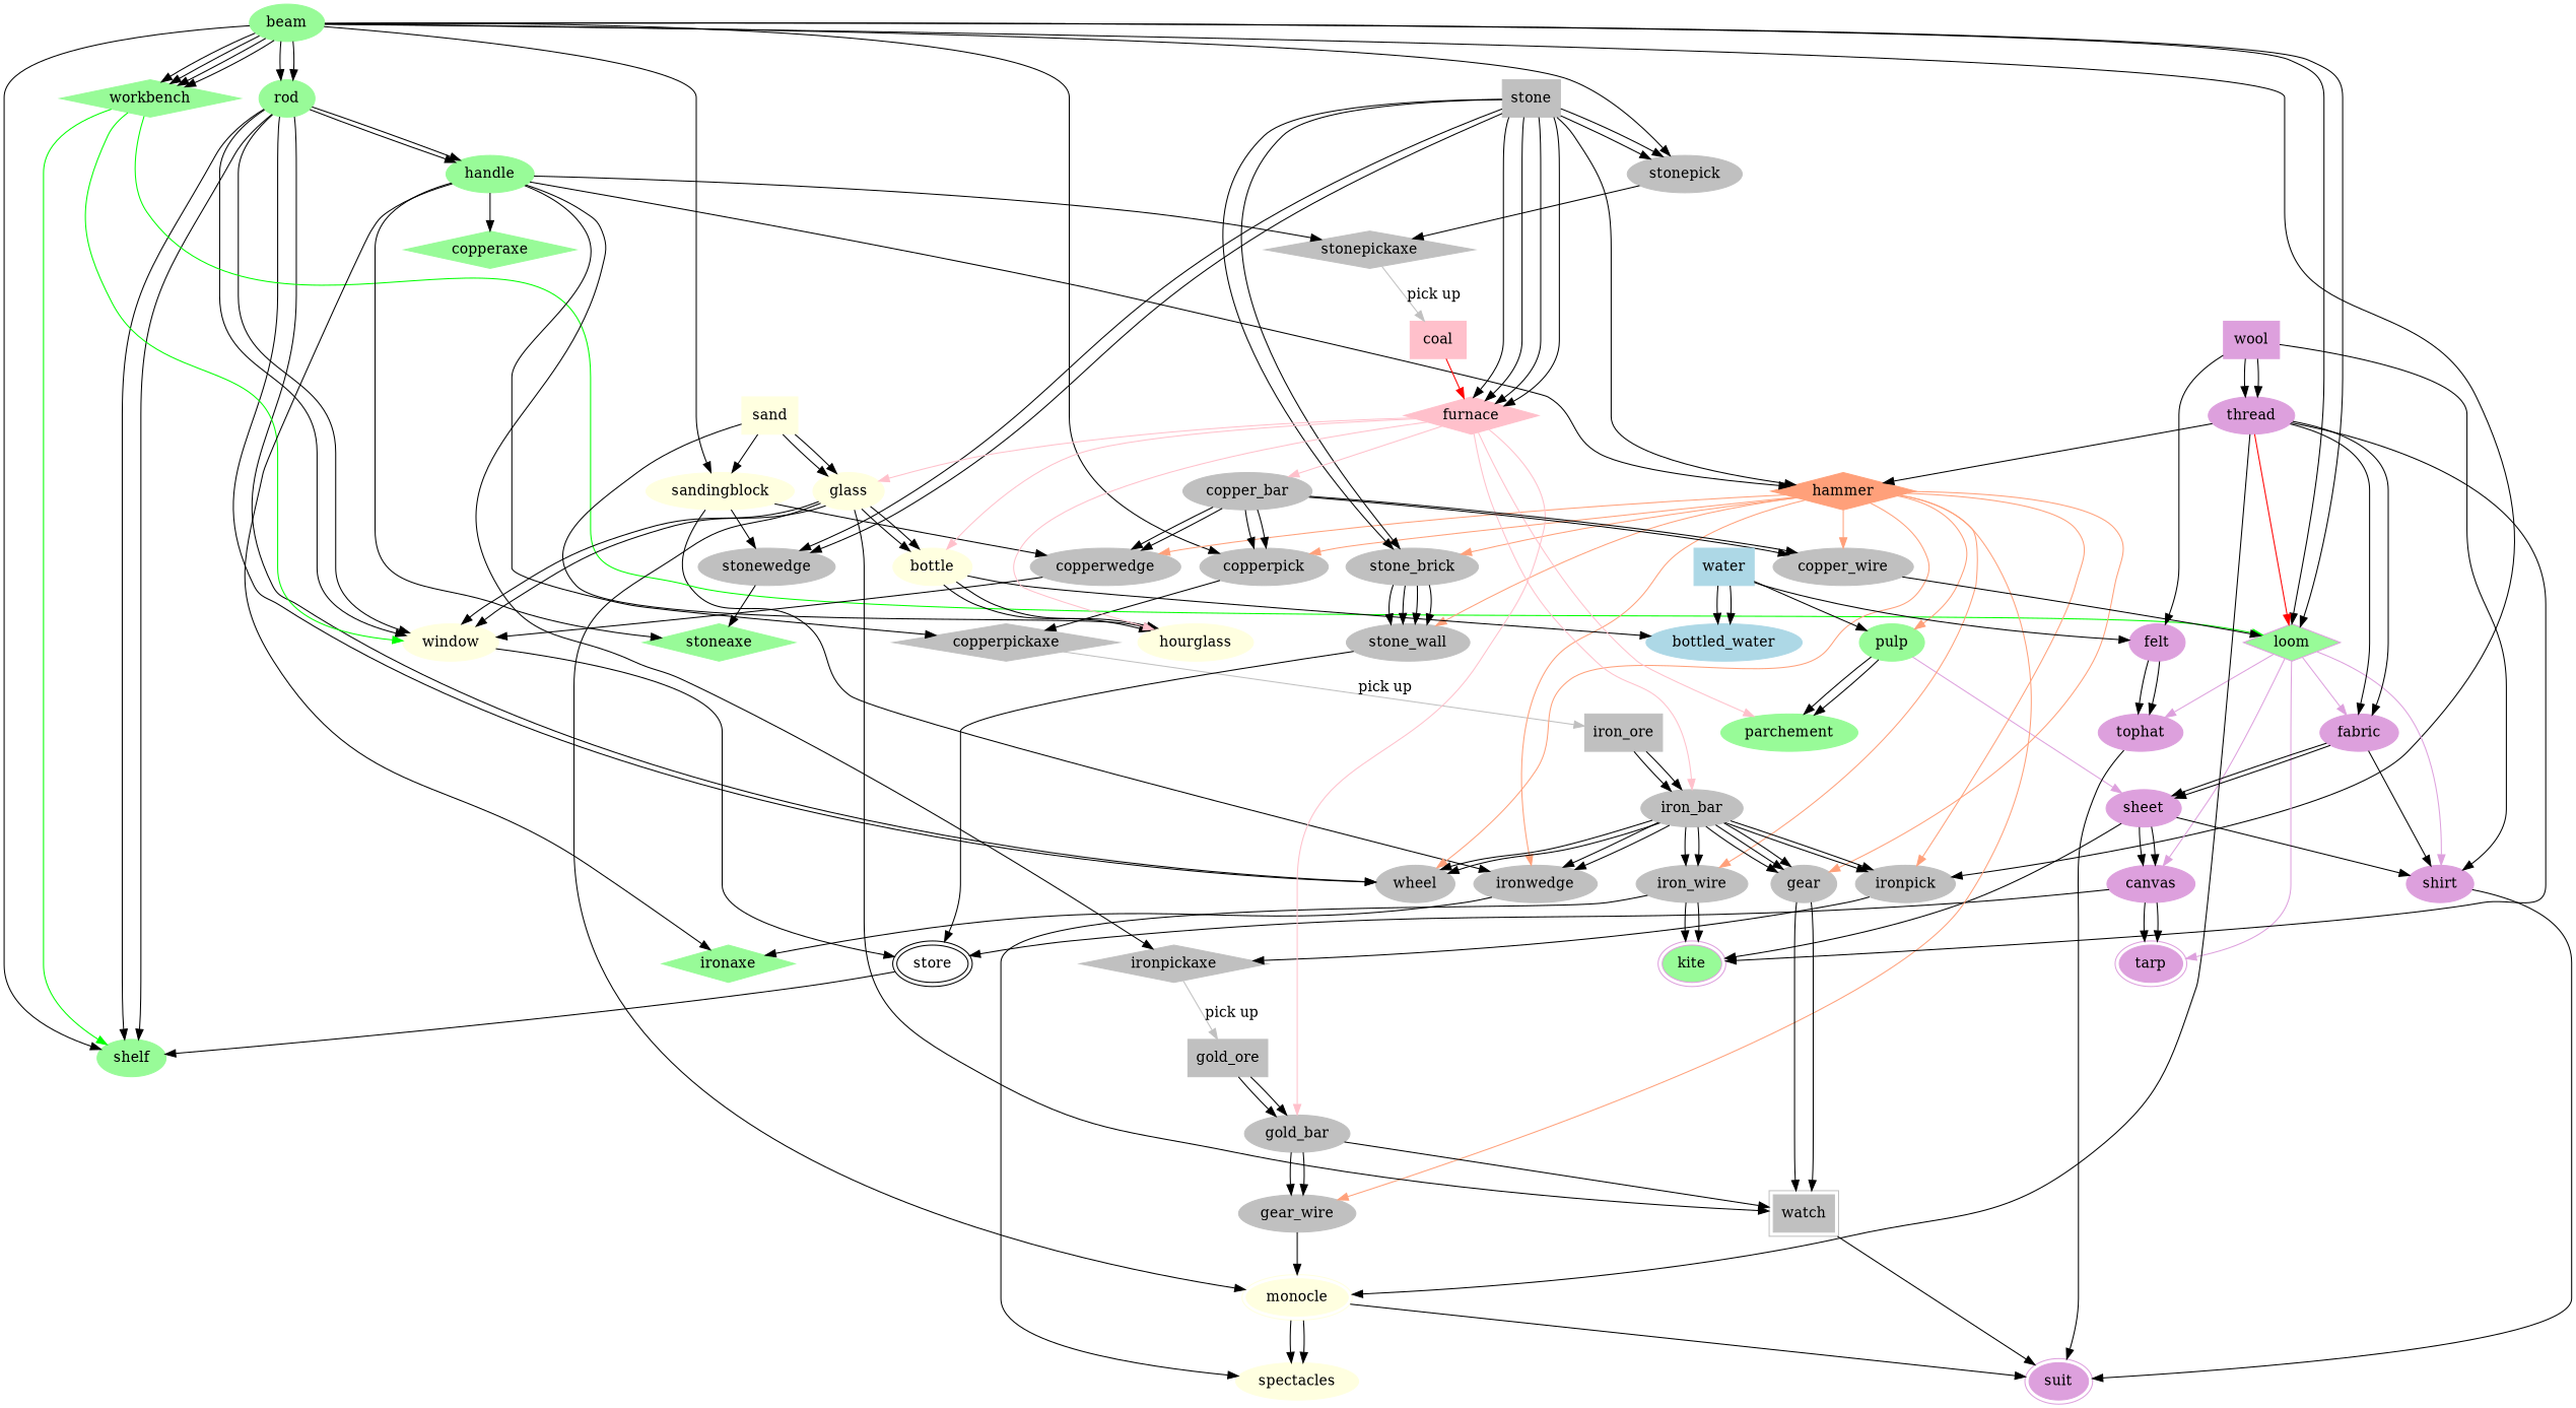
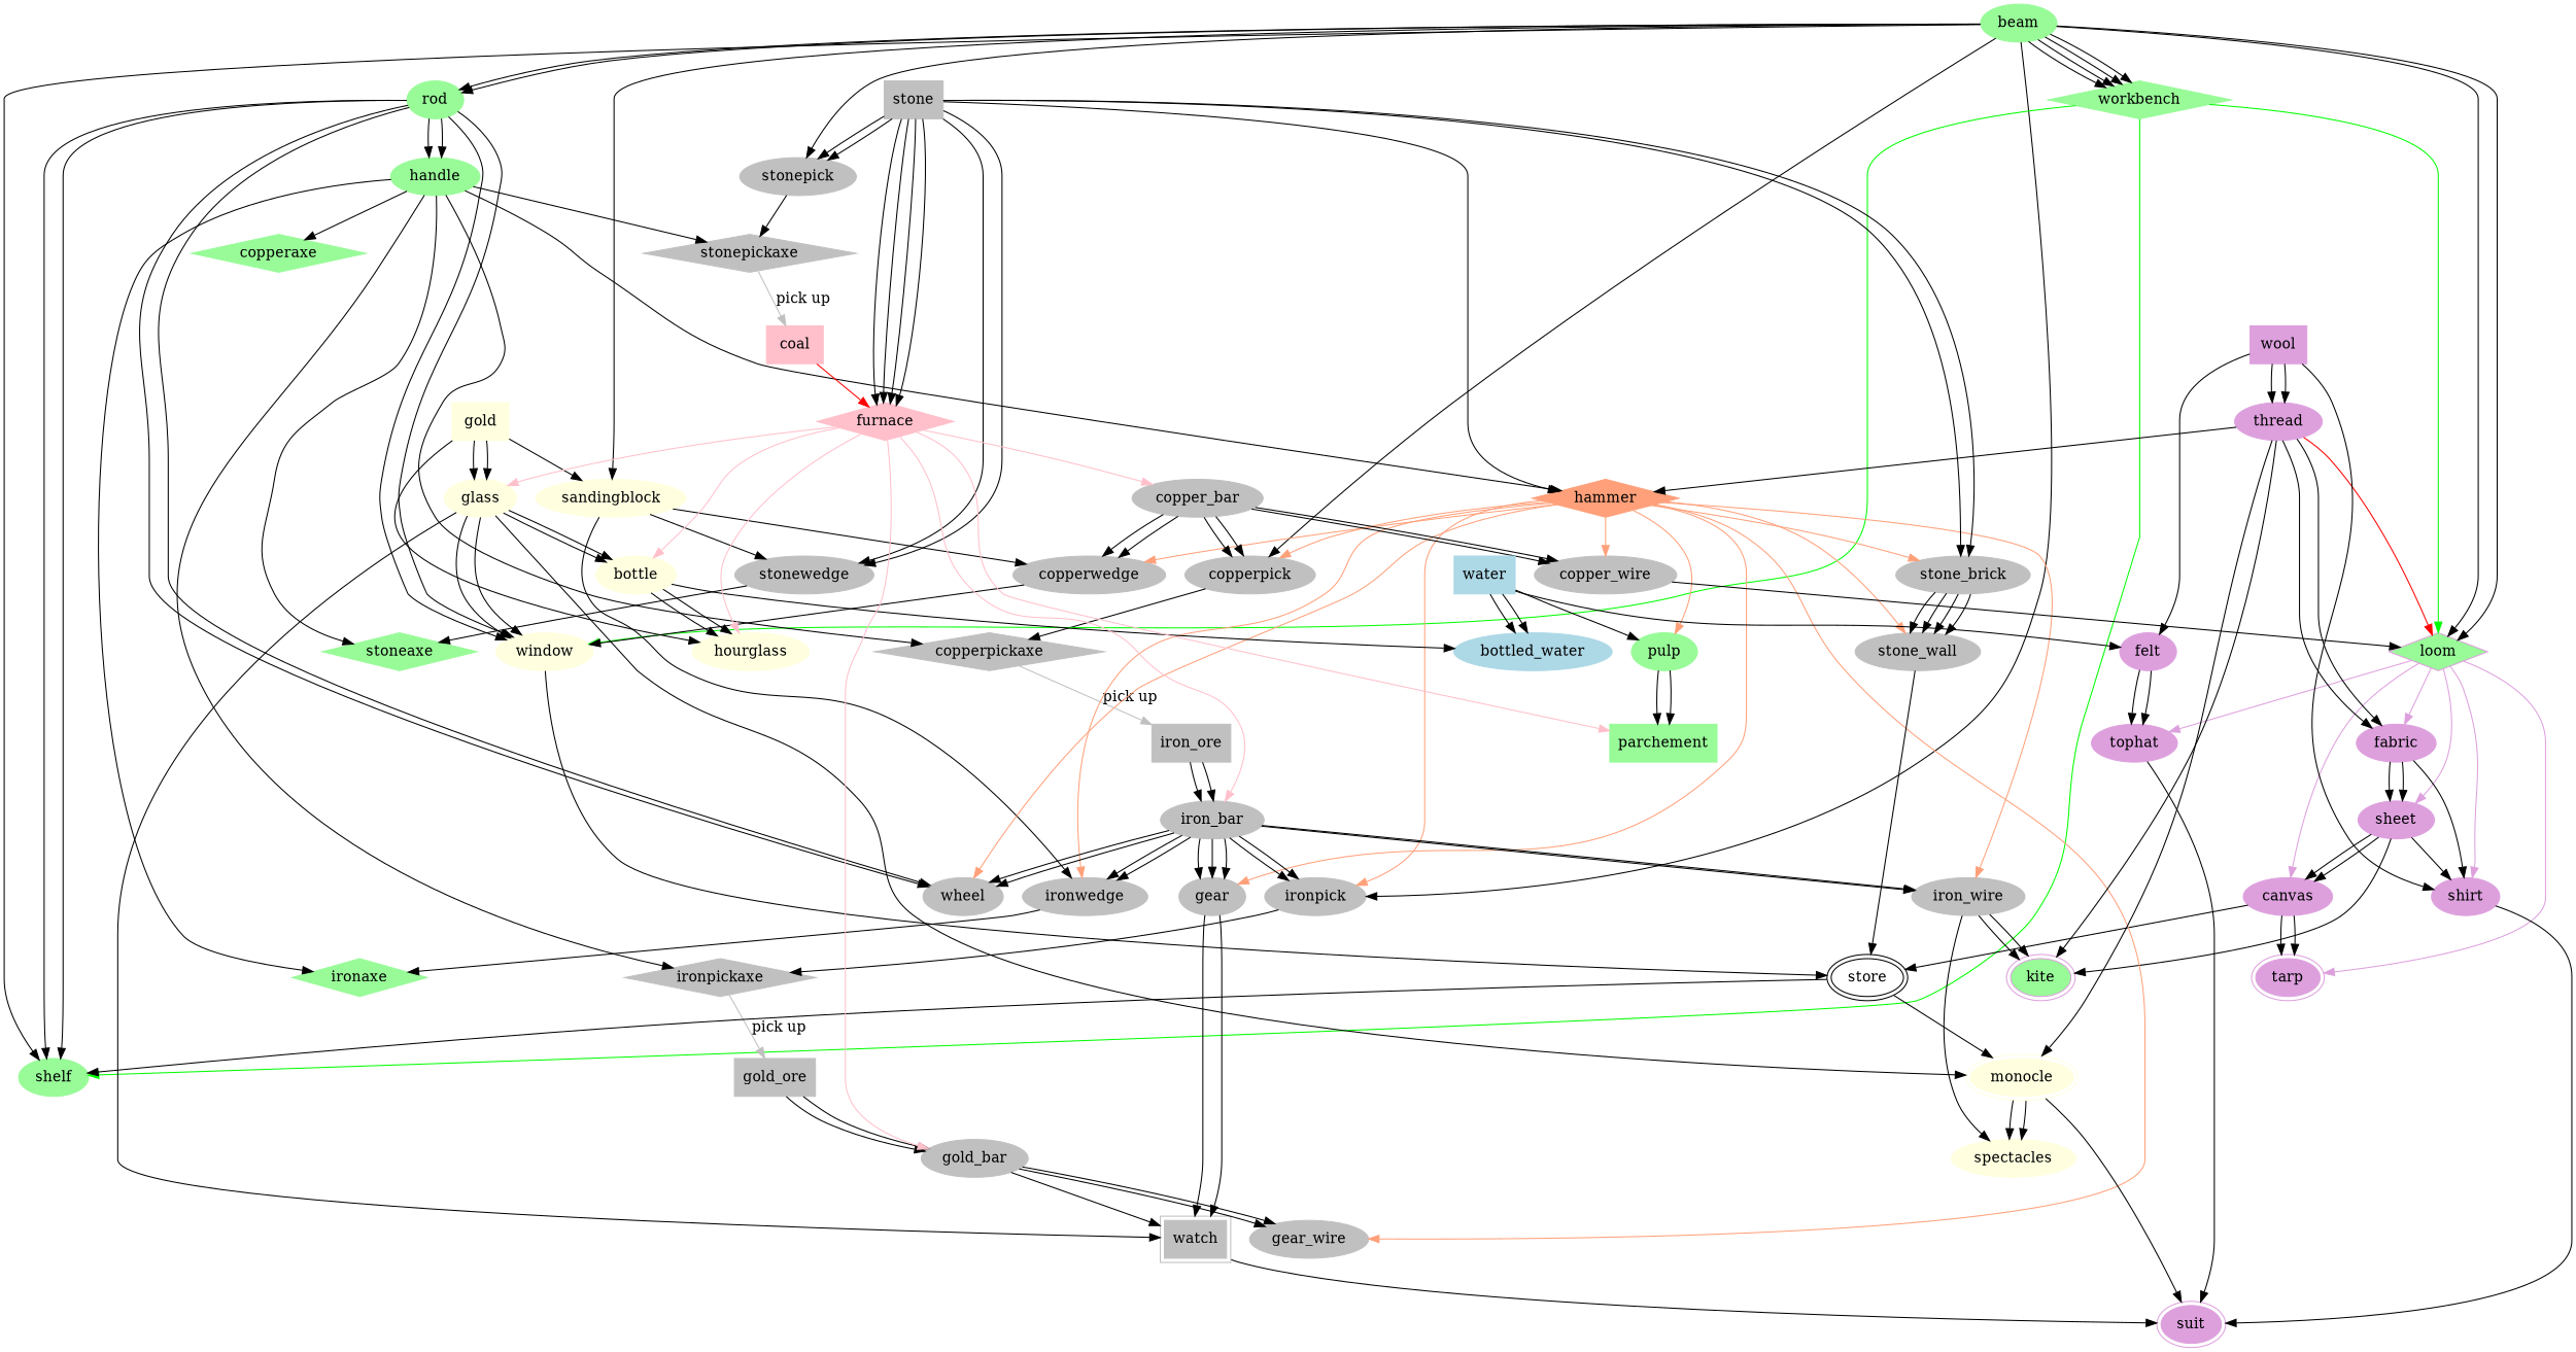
  digraph {
    node [color=gray style=filled]
    beam [color=palegreen]
    rod [color=palegreen]
    sandingblock [color=lightyellow]
    stonepick
    copperpick
    ironpick
    loom [color=plum fillcolor=palegreen shape=diamond]
    workbench [color=palegreen shape=diamond]
    shelf [color=palegreen]
    pulp [color=palegreen]
-   parchement [color=palegreen]
+   parchement [color=palegreen shape=box]
    handle [color=palegreen]
    wheel
    window [color=lightyellow]
    stonewedge
    copperwedge
    ironwedge
    stonepickaxe [shape=diamond]
    copperpickaxe [shape=diamond]
    ironpickaxe [shape=diamond]
    fabric [color=plum]
    shirt [color=plum]
    sheet [color=plum]
    tophat [color=plum]
    canvas [color=plum]
    tarp [color=plum peripheries=2]
    stoneaxe [color=palegreen shape=diamond]
    hammer [color=lightsalmon shape=diamond]
    copperaxe [color=palegreen shape=diamond]
    ironaxe [color=palegreen shape=diamond]
    store [peripheries=2 color="" style=""]
    coal [color=pink shape=box]
    stone_brick
    copper_wire
    gear
    iron_wire
    n37 [label=gear_wire]
    stone_wall
    iron_ore [shape=box]
    gold_ore [shape=box]
-   sand [color=lightyellow shape=box]
+   sand [color=lightyellow shape=box label=gold]
    glass [color=lightyellow]
    hourglass [color=lightyellow]
    bottle [color=lightyellow]
    watch [peripheries=2 shape=box]
    monocle [color=lightyellow peripheries=2]
    stone [shape=box]
    furnace [color=pink shape=diamond]
    copper_bar
    iron_bar
    gold_bar
    kite [color=plum fillcolor=palegreen peripheries=2]
    spectacles [color=lightyellow]
    bottled_water [color=lightblue]
    suit [color=plum peripheries=2]
    thread [color=plum]
    wool [color=plum shape=box]
    felt [color=plum]
    water [color=lightblue shape=box]
    beam -> rod
    beam -> rod
    beam -> sandingblock
    beam -> stonepick
    beam -> copperpick
    beam -> ironpick
    beam -> loom
    beam -> loom
    beam -> workbench
    beam -> workbench
    beam -> workbench
    beam -> workbench
    beam -> shelf
    rod -> shelf
    rod -> shelf
    rod -> handle
    rod -> handle
    rod -> wheel
    rod -> wheel
    rod -> window
    rod -> window
    sandingblock -> stonewedge
    sandingblock -> copperwedge
    sandingblock -> ironwedge
    stonepick -> stonepickaxe
    copperpick -> copperpickaxe
    ironpick -> ironpickaxe
    loom -> fabric [color=plum]
    loom -> shirt [color=plum]
-   pulp -> sheet [color=plum]
+   loom -> sheet [color=plum]
    loom -> tophat [color=plum]
    loom -> canvas [color=plum]
    loom -> tarp [color=plum]
    workbench -> loom [color=green]
    workbench -> shelf [color=green]
    workbench -> window [color=green]
    pulp -> parchement
    pulp -> parchement
    handle -> stonepickaxe
    handle -> copperpickaxe
    handle -> ironpickaxe
    handle -> stoneaxe
    handle -> hammer
    handle -> copperaxe
    handle -> ironaxe
    window -> store
    stonewedge -> stoneaxe
    copperwedge -> window
    ironwedge -> ironaxe
    stonepickaxe -> coal [color=gray label="pick up"]
    copperpickaxe -> iron_ore [color=gray label="pick up"]
    ironpickaxe -> gold_ore [color=gray label="pick up"]
    fabric -> shirt
    fabric -> sheet
    fabric -> sheet
    shirt -> suit
    sheet -> shirt
    sheet -> canvas
    sheet -> canvas
    sheet -> kite
    tophat -> suit
    canvas -> tarp
    canvas -> tarp
    canvas -> store
    hammer -> copperpick [color=lightsalmon]
    hammer -> ironpick [color=lightsalmon]
    hammer -> pulp [color=lightsalmon]
    hammer -> wheel [color=lightsalmon]
    hammer -> copperwedge [color=lightsalmon]
    hammer -> ironwedge [color=lightsalmon]
    hammer -> stone_brick [color=lightsalmon]
    hammer -> copper_wire [color=lightsalmon]
    hammer -> gear [color=lightsalmon]
    hammer -> iron_wire [color=lightsalmon]
    hammer -> n37 [color=lightsalmon]
    hammer -> stone_wall [color=lightsalmon]
    store -> shelf
    coal -> furnace [color=red]
    stone_brick -> stone_wall
    stone_brick -> stone_wall
    stone_brick -> stone_wall
    stone_brick -> stone_wall
    copper_wire -> loom
    gear -> watch
    gear -> watch
    iron_wire -> kite
    iron_wire -> kite
    iron_wire -> spectacles
-   n37 -> monocle
+   store -> monocle
    stone_wall -> store
    iron_ore -> iron_bar
    iron_ore -> iron_bar
    gold_ore -> gold_bar
    gold_ore -> gold_bar
    sand -> sandingblock
    sand -> glass
    sand -> glass
    sand -> hourglass
    glass -> window
    glass -> window
    glass -> bottle
    glass -> bottle
    glass -> watch
    glass -> monocle
    bottle -> hourglass
    bottle -> hourglass
    bottle -> bottled_water
    watch -> suit
    monocle -> spectacles
    monocle -> spectacles
    monocle -> suit
    stone -> stonepick
    stone -> stonepick
    stone -> stonewedge
    stone -> stonewedge
    stone -> hammer
    stone -> stone_brick
    stone -> stone_brick
    stone -> furnace
    stone -> furnace
    stone -> furnace
    stone -> furnace
    furnace -> parchement [color=pink]
    furnace -> glass [color=pink]
    furnace -> hourglass [color=pink]
    furnace -> bottle [color=pink]
    furnace -> copper_bar [color=pink]
    furnace -> iron_bar [color=pink]
    furnace -> gold_bar [color=pink]
    copper_bar -> copperpick
    copper_bar -> copperpick
    copper_bar -> copperwedge
    copper_bar -> copperwedge
    copper_bar -> copper_wire
    copper_bar -> copper_wire
    iron_bar -> ironpick
    iron_bar -> ironpick
    iron_bar -> wheel
    iron_bar -> wheel
    iron_bar -> ironwedge
    iron_bar -> ironwedge
    iron_bar -> gear
    iron_bar -> gear
    iron_bar -> gear
    iron_bar -> iron_wire
    iron_bar -> iron_wire
    gold_bar -> n37
    gold_bar -> n37
    gold_bar -> watch
    thread -> loom [color=red]
    thread -> fabric
    thread -> fabric
    thread -> hammer
    thread -> monocle
    thread -> kite
    wool -> shirt
    wool -> thread
    wool -> thread
    wool -> felt
    felt -> tophat
    felt -> tophat
    water -> pulp
    water -> bottled_water
    water -> bottled_water
    water -> felt
  }
